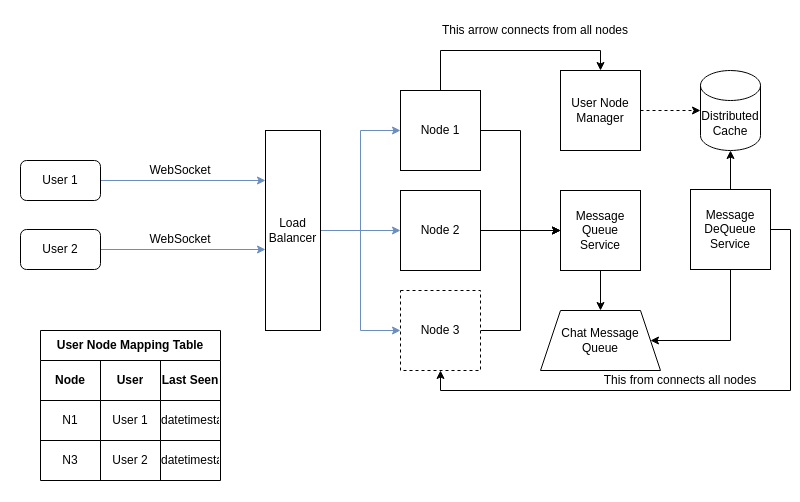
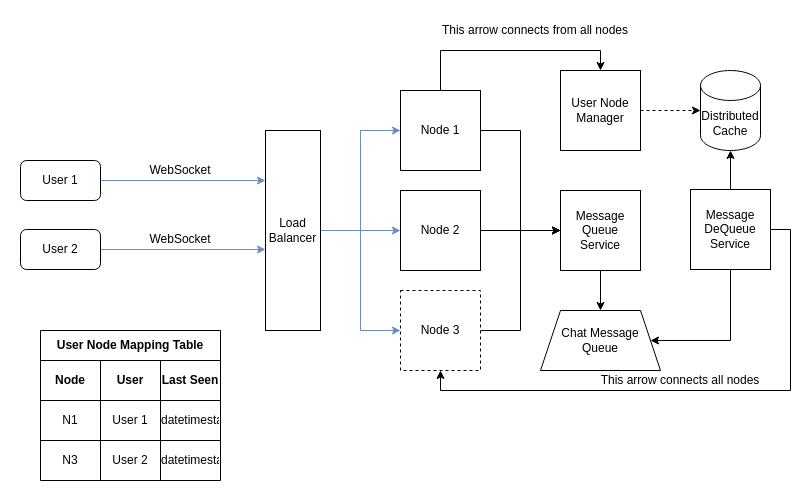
  <mxCell id="0" />
  <mxCell id="1" parent="0" />
  <mxCell id="2" style="edgeStyle=orthogonalEdgeStyle;rounded=0;orthogonalLoop=1;jettySize=auto;html=1;entryX=0;entryY=0.5;entryDx=0;entryDy=0;" edge="1" parent="1" source="4" target="22"><mxGeometry relative="1" as="geometry" /></mxCell>
  <mxCell id="3" style="edgeStyle=orthogonalEdgeStyle;rounded=0;orthogonalLoop=1;jettySize=auto;html=1;entryX=0.5;entryY=0;entryDx=0;entryDy=0;exitX=0.5;exitY=0;exitDx=0;exitDy=0;" edge="1" parent="1" source="4" target="24"><mxGeometry relative="1" as="geometry" /></mxCell>
  <mxCell id="4" value="Node 1" style="whiteSpace=wrap;html=1;aspect=fixed;" parent="1" vertex="1"><mxGeometry x="400" y="90" width="80" height="80" as="geometry" /></mxCell>
  <mxCell id="5" style="edgeStyle=orthogonalEdgeStyle;rounded=0;orthogonalLoop=1;jettySize=auto;html=1;exitX=1;exitY=0.5;exitDx=0;exitDy=0;entryX=0;entryY=0.5;entryDx=0;entryDy=0;fillColor=#dae8fc;strokeColor=#6c8ebf;" edge="1" parent="1" source="8" target="4"><mxGeometry relative="1" as="geometry" /></mxCell>
  <mxCell id="6" style="edgeStyle=orthogonalEdgeStyle;rounded=0;orthogonalLoop=1;jettySize=auto;html=1;entryX=0;entryY=0.5;entryDx=0;entryDy=0;fillColor=#dae8fc;strokeColor=#6c8ebf;" edge="1" parent="1" source="8" target="14"><mxGeometry relative="1" as="geometry" /></mxCell>
  <mxCell id="7" style="edgeStyle=orthogonalEdgeStyle;rounded=0;orthogonalLoop=1;jettySize=auto;html=1;entryX=0;entryY=0.5;entryDx=0;entryDy=0;fillColor=#dae8fc;strokeColor=#6c8ebf;" edge="1" parent="1" source="8" target="16"><mxGeometry relative="1" as="geometry" /></mxCell>
  <mxCell id="8" value="Load&lt;br&gt;Balancer" style="rounded=0;whiteSpace=wrap;html=1;" vertex="1" parent="1"><mxGeometry x="265" y="130" width="55" height="200" as="geometry" /></mxCell>
  <mxCell id="9" style="edgeStyle=orthogonalEdgeStyle;rounded=0;orthogonalLoop=1;jettySize=auto;html=1;entryX=0;entryY=0.25;entryDx=0;entryDy=0;fillColor=#dae8fc;strokeColor=#6c8ebf;" edge="1" parent="1" source="10" target="8"><mxGeometry relative="1" as="geometry" /></mxCell>
  <mxCell id="10" value="User 1" style="rounded=1;whiteSpace=wrap;html=1;" vertex="1" parent="1"><mxGeometry x="20" y="160" width="80" height="40" as="geometry" /></mxCell>
  <mxCell id="11" style="edgeStyle=orthogonalEdgeStyle;rounded=0;orthogonalLoop=1;jettySize=auto;html=1;entryX=0;entryY=0.595;entryDx=0;entryDy=0;entryPerimeter=0;fillColor=#dae8fc;strokeColor=#6c8ebf;" edge="1" parent="1" source="12" target="8"><mxGeometry relative="1" as="geometry"><mxPoint x="260" y="250" as="targetPoint" /></mxGeometry></mxCell>
  <mxCell id="12" value="User 2" style="rounded=1;whiteSpace=wrap;html=1;" vertex="1" parent="1"><mxGeometry x="20" y="229" width="80" height="40" as="geometry" /></mxCell>
  <mxCell id="13" style="edgeStyle=orthogonalEdgeStyle;rounded=0;orthogonalLoop=1;jettySize=auto;html=1;entryX=0;entryY=0.5;entryDx=0;entryDy=0;" edge="1" parent="1" source="14" target="22"><mxGeometry relative="1" as="geometry"><mxPoint x="630" y="280" as="targetPoint" /></mxGeometry></mxCell>
  <mxCell id="14" value="Node 2" style="whiteSpace=wrap;html=1;aspect=fixed;" vertex="1" parent="1"><mxGeometry x="400" y="190" width="80" height="80" as="geometry" /></mxCell>
  <mxCell id="15" style="edgeStyle=orthogonalEdgeStyle;rounded=0;orthogonalLoop=1;jettySize=auto;html=1;entryX=0;entryY=0.5;entryDx=0;entryDy=0;" edge="1" parent="1" source="16" target="22"><mxGeometry relative="1" as="geometry" /></mxCell>
  <mxCell id="16" value="Node 3" style="whiteSpace=wrap;html=1;aspect=fixed;dashed=1;" vertex="1" parent="1"><mxGeometry x="400" y="290" width="80" height="80" as="geometry" /></mxCell>
  <mxCell id="17" value="WebSocket" style="text;html=1;strokeColor=none;fillColor=none;align=center;verticalAlign=middle;whiteSpace=wrap;rounded=0;" vertex="1" parent="1"><mxGeometry x="140" y="160" width="80" height="20" as="geometry" /></mxCell>
  <mxCell id="18" value="WebSocket" style="text;html=1;strokeColor=none;fillColor=none;align=center;verticalAlign=middle;whiteSpace=wrap;rounded=0;" vertex="1" parent="1"><mxGeometry x="140" y="229" width="80" height="20" as="geometry" /></mxCell>
  <mxCell id="19" value="Distributed&lt;br&gt;Cache" style="shape=cylinder3;whiteSpace=wrap;html=1;boundedLbl=1;backgroundOutline=1;size=15;" vertex="1" parent="1"><mxGeometry x="700" y="70" width="60" height="80" as="geometry" /></mxCell>
  <mxCell id="20" value="Chat Message &lt;br&gt;Queue" style="shape=trapezoid;perimeter=trapezoidPerimeter;whiteSpace=wrap;html=1;fixedSize=1;" vertex="1" parent="1"><mxGeometry x="540" y="310" width="120" height="60" as="geometry" /></mxCell>
  <mxCell id="21" style="edgeStyle=orthogonalEdgeStyle;rounded=0;orthogonalLoop=1;jettySize=auto;html=1;entryX=0.5;entryY=0;entryDx=0;entryDy=0;" edge="1" parent="1" source="22" target="20"><mxGeometry relative="1" as="geometry" /></mxCell>
  <mxCell id="22" value="Message Queue Service" style="whiteSpace=wrap;html=1;aspect=fixed;" vertex="1" parent="1"><mxGeometry x="560" y="190" width="80" height="80" as="geometry" /></mxCell>
  <mxCell id="23" style="edgeStyle=orthogonalEdgeStyle;rounded=0;orthogonalLoop=1;jettySize=auto;html=1;entryX=0;entryY=0.5;entryDx=0;entryDy=0;entryPerimeter=0;dashed=1;" edge="1" parent="1" source="24" target="19"><mxGeometry relative="1" as="geometry" /></mxCell>
  <mxCell id="24" value="User Node Manager" style="whiteSpace=wrap;html=1;aspect=fixed;" vertex="1" parent="1"><mxGeometry x="560" y="70" width="80" height="80" as="geometry" /></mxCell>
  <mxCell id="25" style="edgeStyle=orthogonalEdgeStyle;rounded=0;orthogonalLoop=1;jettySize=auto;html=1;entryX=1;entryY=0.5;entryDx=0;entryDy=0;exitX=0.5;exitY=1;exitDx=0;exitDy=0;" edge="1" parent="1" source="28" target="20"><mxGeometry relative="1" as="geometry"><Array as="points"><mxPoint x="730" y="340" /></Array></mxGeometry></mxCell>
  <mxCell id="26" style="edgeStyle=orthogonalEdgeStyle;rounded=0;orthogonalLoop=1;jettySize=auto;html=1;entryX=0.5;entryY=1;entryDx=0;entryDy=0;entryPerimeter=0;" edge="1" parent="1" source="28" target="19"><mxGeometry relative="1" as="geometry" /></mxCell>
  <mxCell id="27" style="edgeStyle=orthogonalEdgeStyle;rounded=0;orthogonalLoop=1;jettySize=auto;html=1;entryX=0.5;entryY=1;entryDx=0;entryDy=0;exitX=1;exitY=0.5;exitDx=0;exitDy=0;" edge="1" parent="1" source="28" target="16"><mxGeometry relative="1" as="geometry" /></mxCell>
  <mxCell id="28" value="Message DeQueue Service" style="whiteSpace=wrap;html=1;aspect=fixed;" vertex="1" parent="1"><mxGeometry x="690" y="189" width="80" height="80" as="geometry" /></mxCell>
  <mxCell id="29" value="User Node Mapping Table" style="shape=table;html=1;whiteSpace=wrap;startSize=30;container=1;collapsible=0;childLayout=tableLayout;fontStyle=1;align=center;" vertex="1" parent="1"><mxGeometry x="40" y="330" width="180" height="150" as="geometry" /></mxCell>
  <mxCell id="30" value="" style="shape=partialRectangle;html=1;whiteSpace=wrap;collapsible=0;dropTarget=0;pointerEvents=0;fillColor=none;top=0;left=0;bottom=0;right=0;points=[[0,0.5],[1,0.5]];portConstraint=eastwest;" vertex="1" parent="29"><mxGeometry y="30" width="180" height="40" as="geometry" /></mxCell>
  <mxCell id="31" value="&lt;b&gt;Node&lt;/b&gt;" style="shape=partialRectangle;html=1;whiteSpace=wrap;connectable=0;fillColor=none;top=0;left=0;bottom=0;right=0;overflow=hidden;" vertex="1" parent="30"><mxGeometry width="60" height="40" as="geometry" /></mxCell>
  <mxCell id="32" value="&lt;b&gt;User&lt;/b&gt;" style="shape=partialRectangle;html=1;whiteSpace=wrap;connectable=0;fillColor=none;top=0;left=0;bottom=0;right=0;overflow=hidden;" vertex="1" parent="30"><mxGeometry x="60" width="60" height="40" as="geometry" /></mxCell>
  <mxCell id="33" value="&lt;b&gt;Last Seen&lt;/b&gt;" style="shape=partialRectangle;html=1;whiteSpace=wrap;connectable=0;fillColor=none;top=0;left=0;bottom=0;right=0;overflow=hidden;" vertex="1" parent="30"><mxGeometry x="120" width="60" height="40" as="geometry" /></mxCell>
  <mxCell id="34" value="" style="shape=partialRectangle;html=1;whiteSpace=wrap;collapsible=0;dropTarget=0;pointerEvents=0;fillColor=none;top=0;left=0;bottom=0;right=0;points=[[0,0.5],[1,0.5]];portConstraint=eastwest;" vertex="1" parent="29"><mxGeometry y="70" width="180" height="40" as="geometry" /></mxCell>
  <mxCell id="35" value="N1" style="shape=partialRectangle;html=1;whiteSpace=wrap;connectable=0;fillColor=none;top=0;left=0;bottom=0;right=0;overflow=hidden;" vertex="1" parent="34"><mxGeometry width="60" height="40" as="geometry" /></mxCell>
  <mxCell id="36" value="User 1" style="shape=partialRectangle;html=1;whiteSpace=wrap;connectable=0;fillColor=none;top=0;left=0;bottom=0;right=0;overflow=hidden;" vertex="1" parent="34"><mxGeometry x="60" width="60" height="40" as="geometry" /></mxCell>
  <mxCell id="37" value="datetimestamp" style="shape=partialRectangle;html=1;whiteSpace=wrap;connectable=0;fillColor=none;top=0;left=0;bottom=0;right=0;overflow=hidden;" vertex="1" parent="34"><mxGeometry x="120" width="60" height="40" as="geometry" /></mxCell>
  <mxCell id="38" value="" style="shape=partialRectangle;html=1;whiteSpace=wrap;collapsible=0;dropTarget=0;pointerEvents=0;fillColor=none;top=0;left=0;bottom=0;right=0;points=[[0,0.5],[1,0.5]];portConstraint=eastwest;" vertex="1" parent="29"><mxGeometry y="110" width="180" height="40" as="geometry" /></mxCell>
  <mxCell id="39" value="N3" style="shape=partialRectangle;html=1;whiteSpace=wrap;connectable=0;fillColor=none;top=0;left=0;bottom=0;right=0;overflow=hidden;" vertex="1" parent="38"><mxGeometry width="60" height="40" as="geometry" /></mxCell>
  <mxCell id="40" value="User 2" style="shape=partialRectangle;html=1;whiteSpace=wrap;connectable=0;fillColor=none;top=0;left=0;bottom=0;right=0;overflow=hidden;" vertex="1" parent="38"><mxGeometry x="60" width="60" height="40" as="geometry" /></mxCell>
  <mxCell id="41" value="datetimestamp" style="shape=partialRectangle;html=1;whiteSpace=wrap;connectable=0;fillColor=none;top=0;left=0;bottom=0;right=0;overflow=hidden;" vertex="1" parent="38"><mxGeometry x="120" width="60" height="40" as="geometry" /></mxCell>
- <mxCell id="42" value="This from connects all nodes" style="text;html=1;strokeColor=none;fillColor=none;align=center;verticalAlign=middle;whiteSpace=wrap;rounded=0;" vertex="1" parent="1"><mxGeometry x="590" y="370" width="180" height="20" as="geometry" /></mxCell>
+ <mxCell id="42" value="This arrow connects all nodes" style="text;html=1;strokeColor=none;fillColor=none;align=center;verticalAlign=middle;whiteSpace=wrap;rounded=0;" vertex="1" parent="1"><mxGeometry x="590" y="370" width="180" height="20" as="geometry" /></mxCell>
  <mxCell id="43" value="This arrow connects from all nodes" style="text;html=1;strokeColor=none;fillColor=none;align=center;verticalAlign=middle;whiteSpace=wrap;rounded=0;" vertex="1" parent="1"><mxGeometry x="430" y="20" width="210" height="20" as="geometry" /></mxCell>
